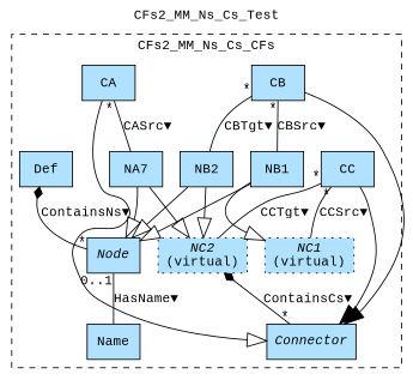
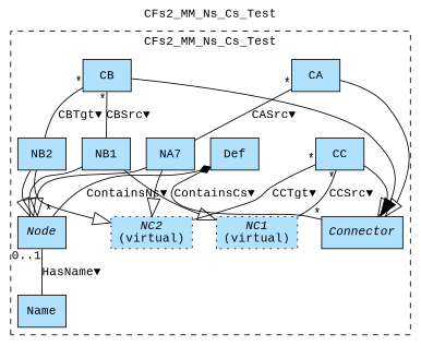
  digraph {
    fontname="Liberation Mono"
    label=CFs2_MM_Ns_Cs_Test
    labelfontsize=12
    labelloc=tl
    node [fillcolor=lightskyblue1 fontname="Liberation Mono" shape=record style=filled]
    edge [fontname="Liberation Mono" arrowhead=onormal arrowsize=2.0]
    n1 [label=<{<I>Node</I>}>]
    n2 [label=Name]
    n3 [label=Def]
    n4 [label=<{<I>Connector</I>}>]
    n5 [label=<{<I>NC2</I><br/>(virtual)}> style="filled,dotted"]
    n6 [label=<{<I>NC1</I><br/>(virtual)}> style="filled,dotted"]
    n7 [label=CC]
    n8 [label=CB]
    n9 [label=NB2]
    n10 [label=NB1]
    n11 [label=CA]
    n12 [label=NA7]
    subgraph cluster_1 {
-     label=CFs2_MM_Ns_Cs_CFs
      style=dashed
      n1
      n2
      n3
      n4
      n5
      n6
      n7
      n8
      n9
      n10
      n11
      n12
    }
    n1 -> n2 [dir=none label="HasName▼" taillabel="0..1" arrowhead="" arrowsize=""]
    n3 -> n1 [arrowhead=none arrowtail=diamond dir=both headlabel="*" label="ContainsNs▼" arrowsize=""]
-   n5 -> n4 [arrowhead=none arrowtail=diamond dir=both headlabel="*" label="ContainsCs▼" arrowsize=""]
-   n7 -> n4 [arrowhead=normal]
+   n3 -> n4 [arrowhead=none arrowtail=diamond dir=both headlabel="*" label="ContainsCs▼" arrowsize=""]
+   n7 -> n4
    n7 -> n5 [dir=none label="CCTgt▼" taillabel="*" arrowhead="" arrowsize=""]
    n7 -> n6 [dir=none label="CCSrc▼" taillabel="*" arrowhead="" arrowsize=""]
    n8 -> n4 [arrowhead=normal]
    n8 -> n9 [dir=none label="CBTgt▼" taillabel="*" arrowhead="" arrowsize=""]
    n8 -> n10 [dir=none label="CBSrc▼" taillabel="*" arrowhead="" arrowsize=""]
    n9 -> n1
    n9 -> n5
    n10 -> n1
    n10 -> n6
    n11 -> n4
    n11 -> n12 [dir=none label="CASrc▼" taillabel="*" arrowhead="" arrowsize=""]
    n12 -> n1
    n12 -> n5
  }
